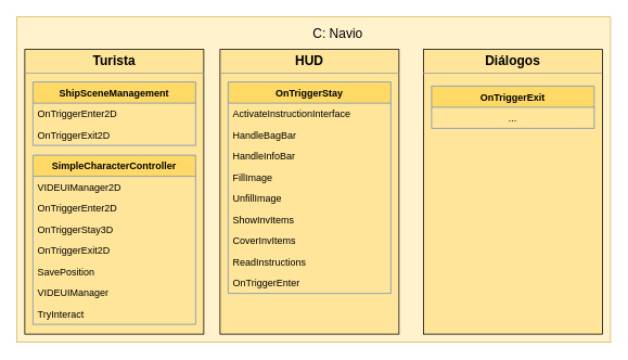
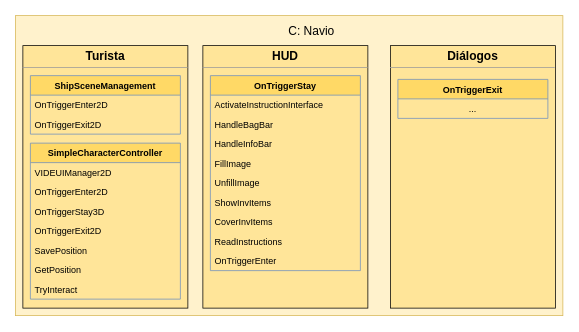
  <mxCell id="0" />
  <mxCell id="1" parent="0" />
  <mxCell id="2" value="" style="rounded=0;whiteSpace=wrap;html=1;fillColor=#FFF2CC;strokeColor=#d6b656;" vertex="1" parent="1"><mxGeometry x="20" y="20" width="730" height="400" as="geometry" /></mxCell>
  <mxCell id="3" value="&lt;p style=&quot;margin: 4px 0px 0px ; text-align: center ; font-size: 16px&quot;&gt;&lt;b&gt;Turista&lt;/b&gt;&lt;br&gt;&lt;/p&gt;&lt;hr size=&quot;1&quot;&gt;&lt;div style=&quot;height: 2px&quot;&gt;&lt;/div&gt;" style="verticalAlign=top;align=left;overflow=fill;fontSize=12;fontFamily=Helvetica;html=1;fillColor=#FFE599;gradientColor=none;" vertex="1" parent="1"><mxGeometry x="30" y="60" width="220" height="350" as="geometry" /></mxCell>
  <mxCell id="4" value="&lt;font style=&quot;font-size: 16px&quot;&gt;C: Navio&lt;/font&gt;" style="text;html=1;strokeColor=none;fillColor=none;align=center;verticalAlign=middle;whiteSpace=wrap;rounded=0;" vertex="1" parent="1"><mxGeometry x="318.25" y="30" width="193.5" height="20" as="geometry" /></mxCell>
  <mxCell id="5" value="ShipSceneManagement" style="swimlane;fontStyle=1;align=center;verticalAlign=top;childLayout=stackLayout;horizontal=1;startSize=26;horizontalStack=0;resizeParent=1;resizeParentMax=0;resizeLast=0;collapsible=1;marginBottom=0;fillColor=#FFD966;strokeColor=#6c8ebf;" vertex="1" parent="1"><mxGeometry x="40" y="100" width="200" height="78" as="geometry" /></mxCell>
  <mxCell id="6" value="OnTriggerEnter2D" style="text;strokeColor=none;fillColor=none;align=left;verticalAlign=top;spacingLeft=4;spacingRight=4;overflow=hidden;rotatable=0;points=[[0,0.5],[1,0.5]];portConstraint=eastwest;" vertex="1" parent="5"><mxGeometry y="26" width="200" height="26" as="geometry" /></mxCell>
  <mxCell id="7" value="OnTriggerExit2D" style="text;strokeColor=none;fillColor=none;align=left;verticalAlign=top;spacingLeft=4;spacingRight=4;overflow=hidden;rotatable=0;points=[[0,0.5],[1,0.5]];portConstraint=eastwest;" vertex="1" parent="5"><mxGeometry y="52" width="200" height="26" as="geometry" /></mxCell>
  <mxCell id="8" value="SimpleCharacterController" style="swimlane;fontStyle=1;align=center;verticalAlign=top;childLayout=stackLayout;horizontal=1;startSize=26;horizontalStack=0;resizeParent=1;resizeParentMax=0;resizeLast=0;collapsible=1;marginBottom=0;fillColor=#FFD966;strokeColor=#6c8ebf;" vertex="1" parent="1"><mxGeometry x="40" y="190" width="200" height="208" as="geometry" /></mxCell>
  <mxCell id="9" value="VIDEUIManager2D" style="text;strokeColor=none;fillColor=none;align=left;verticalAlign=top;spacingLeft=4;spacingRight=4;overflow=hidden;rotatable=0;points=[[0,0.5],[1,0.5]];portConstraint=eastwest;" vertex="1" parent="8"><mxGeometry y="26" width="200" height="26" as="geometry" /></mxCell>
  <mxCell id="10" value="OnTriggerEnter2D" style="text;strokeColor=none;fillColor=none;align=left;verticalAlign=top;spacingLeft=4;spacingRight=4;overflow=hidden;rotatable=0;points=[[0,0.5],[1,0.5]];portConstraint=eastwest;" vertex="1" parent="8"><mxGeometry y="52" width="200" height="26" as="geometry" /></mxCell>
  <mxCell id="11" value="OnTriggerStay3D" style="text;strokeColor=none;fillColor=none;align=left;verticalAlign=top;spacingLeft=4;spacingRight=4;overflow=hidden;rotatable=0;points=[[0,0.5],[1,0.5]];portConstraint=eastwest;" vertex="1" parent="8"><mxGeometry y="78" width="200" height="26" as="geometry" /></mxCell>
  <mxCell id="12" value="OnTriggerExit2D" style="text;strokeColor=none;fillColor=none;align=left;verticalAlign=top;spacingLeft=4;spacingRight=4;overflow=hidden;rotatable=0;points=[[0,0.5],[1,0.5]];portConstraint=eastwest;" vertex="1" parent="8"><mxGeometry y="104" width="200" height="26" as="geometry" /></mxCell>
  <mxCell id="13" value="SavePosition" style="text;strokeColor=none;fillColor=none;align=left;verticalAlign=top;spacingLeft=4;spacingRight=4;overflow=hidden;rotatable=0;points=[[0,0.5],[1,0.5]];portConstraint=eastwest;" vertex="1" parent="8"><mxGeometry y="130" width="200" height="26" as="geometry" /></mxCell>
- <mxCell id="14" value="VIDEUIManager" style="text;strokeColor=none;fillColor=none;align=left;verticalAlign=top;spacingLeft=4;spacingRight=4;overflow=hidden;rotatable=0;points=[[0,0.5],[1,0.5]];portConstraint=eastwest;" vertex="1" parent="8"><mxGeometry y="156" width="200" height="26" as="geometry" /></mxCell>
+ <mxCell id="14" value="GetPosition" style="text;strokeColor=none;fillColor=none;align=left;verticalAlign=top;spacingLeft=4;spacingRight=4;overflow=hidden;rotatable=0;points=[[0,0.5],[1,0.5]];portConstraint=eastwest;" vertex="1" parent="8"><mxGeometry y="156" width="200" height="26" as="geometry" /></mxCell>
  <mxCell id="15" value="TryInteract" style="text;strokeColor=none;fillColor=none;align=left;verticalAlign=top;spacingLeft=4;spacingRight=4;overflow=hidden;rotatable=0;points=[[0,0.5],[1,0.5]];portConstraint=eastwest;" vertex="1" parent="8"><mxGeometry y="182" width="200" height="26" as="geometry" /></mxCell>
  <mxCell id="16" value="&lt;p style=&quot;margin: 4px 0px 0px ; text-align: center ; font-size: 16px&quot;&gt;&lt;b&gt;HUD&lt;/b&gt;&lt;br&gt;&lt;/p&gt;&lt;hr size=&quot;1&quot;&gt;&lt;div style=&quot;height: 2px&quot;&gt;&lt;/div&gt;" style="verticalAlign=top;align=left;overflow=fill;fontSize=12;fontFamily=Helvetica;html=1;fillColor=#FFE599;gradientColor=none;" vertex="1" parent="1"><mxGeometry x="270" y="60" width="220" height="350" as="geometry" /></mxCell>
  <mxCell id="17" value="&lt;p style=&quot;margin: 4px 0px 0px ; text-align: center ; font-size: 16px&quot;&gt;&lt;b&gt;Diálogos&lt;/b&gt;&lt;br&gt;&lt;/p&gt;&lt;hr size=&quot;1&quot;&gt;&lt;div style=&quot;height: 2px&quot;&gt;&lt;/div&gt;" style="verticalAlign=top;align=left;overflow=fill;fontSize=12;fontFamily=Helvetica;html=1;fillColor=#FFE599;gradientColor=none;" vertex="1" parent="1"><mxGeometry x="520" y="60" width="220" height="350" as="geometry" /></mxCell>
  <mxCell id="18" value="OnTriggerStay" style="swimlane;fontStyle=1;align=center;verticalAlign=top;childLayout=stackLayout;horizontal=1;startSize=26;horizontalStack=0;resizeParent=1;resizeParentMax=0;resizeLast=0;collapsible=1;marginBottom=0;fillColor=#FFD966;strokeColor=#6c8ebf;" vertex="1" parent="1"><mxGeometry x="280" y="100" width="200" height="260" as="geometry" /></mxCell>
  <mxCell id="19" value="ActivateInstructionInterface" style="text;strokeColor=none;fillColor=none;align=left;verticalAlign=top;spacingLeft=4;spacingRight=4;overflow=hidden;rotatable=0;points=[[0,0.5],[1,0.5]];portConstraint=eastwest;" vertex="1" parent="18"><mxGeometry y="26" width="200" height="26" as="geometry" /></mxCell>
  <mxCell id="20" value="HandleBagBar" style="text;strokeColor=none;fillColor=none;align=left;verticalAlign=top;spacingLeft=4;spacingRight=4;overflow=hidden;rotatable=0;points=[[0,0.5],[1,0.5]];portConstraint=eastwest;" vertex="1" parent="18"><mxGeometry y="52" width="200" height="26" as="geometry" /></mxCell>
  <mxCell id="21" value="HandleInfoBar" style="text;strokeColor=none;fillColor=none;align=left;verticalAlign=top;spacingLeft=4;spacingRight=4;overflow=hidden;rotatable=0;points=[[0,0.5],[1,0.5]];portConstraint=eastwest;" vertex="1" parent="18"><mxGeometry y="78" width="200" height="26" as="geometry" /></mxCell>
  <mxCell id="22" value="FillImage" style="text;strokeColor=none;fillColor=none;align=left;verticalAlign=top;spacingLeft=4;spacingRight=4;overflow=hidden;rotatable=0;points=[[0,0.5],[1,0.5]];portConstraint=eastwest;" vertex="1" parent="18"><mxGeometry y="104" width="200" height="26" as="geometry" /></mxCell>
  <mxCell id="23" value="UnfillImage" style="text;strokeColor=none;fillColor=none;align=left;verticalAlign=top;spacingLeft=4;spacingRight=4;overflow=hidden;rotatable=0;points=[[0,0.5],[1,0.5]];portConstraint=eastwest;" vertex="1" parent="18"><mxGeometry y="130" width="200" height="26" as="geometry" /></mxCell>
  <mxCell id="24" value="ShowInvItems" style="text;strokeColor=none;fillColor=none;align=left;verticalAlign=top;spacingLeft=4;spacingRight=4;overflow=hidden;rotatable=0;points=[[0,0.5],[1,0.5]];portConstraint=eastwest;" vertex="1" parent="18"><mxGeometry y="156" width="200" height="26" as="geometry" /></mxCell>
  <mxCell id="25" value="CoverInvItems" style="text;strokeColor=none;fillColor=none;align=left;verticalAlign=top;spacingLeft=4;spacingRight=4;overflow=hidden;rotatable=0;points=[[0,0.5],[1,0.5]];portConstraint=eastwest;" vertex="1" parent="18"><mxGeometry y="182" width="200" height="26" as="geometry" /></mxCell>
  <mxCell id="26" value="ReadInstructions" style="text;strokeColor=none;fillColor=none;align=left;verticalAlign=top;spacingLeft=4;spacingRight=4;overflow=hidden;rotatable=0;points=[[0,0.5],[1,0.5]];portConstraint=eastwest;" vertex="1" parent="18"><mxGeometry y="208" width="200" height="26" as="geometry" /></mxCell>
  <mxCell id="27" value="OnTriggerEnter" style="text;strokeColor=none;fillColor=none;align=left;verticalAlign=top;spacingLeft=4;spacingRight=4;overflow=hidden;rotatable=0;points=[[0,0.5],[1,0.5]];portConstraint=eastwest;" vertex="1" parent="18"><mxGeometry y="234" width="200" height="26" as="geometry" /></mxCell>
  <mxCell id="28" value="OnTriggerExit" style="swimlane;fontStyle=1;align=center;verticalAlign=top;childLayout=stackLayout;horizontal=1;startSize=26;horizontalStack=0;resizeParent=1;resizeParentMax=0;resizeLast=0;collapsible=1;marginBottom=0;fillColor=#FFD966;strokeColor=#6c8ebf;" vertex="1" parent="1"><mxGeometry x="530" y="105" width="200" height="52" as="geometry" /></mxCell>
  <mxCell id="29" value="..." style="text;strokeColor=none;fillColor=none;align=center;verticalAlign=top;spacingLeft=4;spacingRight=4;overflow=hidden;rotatable=0;points=[[0,0.5],[1,0.5]];portConstraint=eastwest;" vertex="1" parent="28"><mxGeometry y="26" width="200" height="26" as="geometry" /></mxCell>
